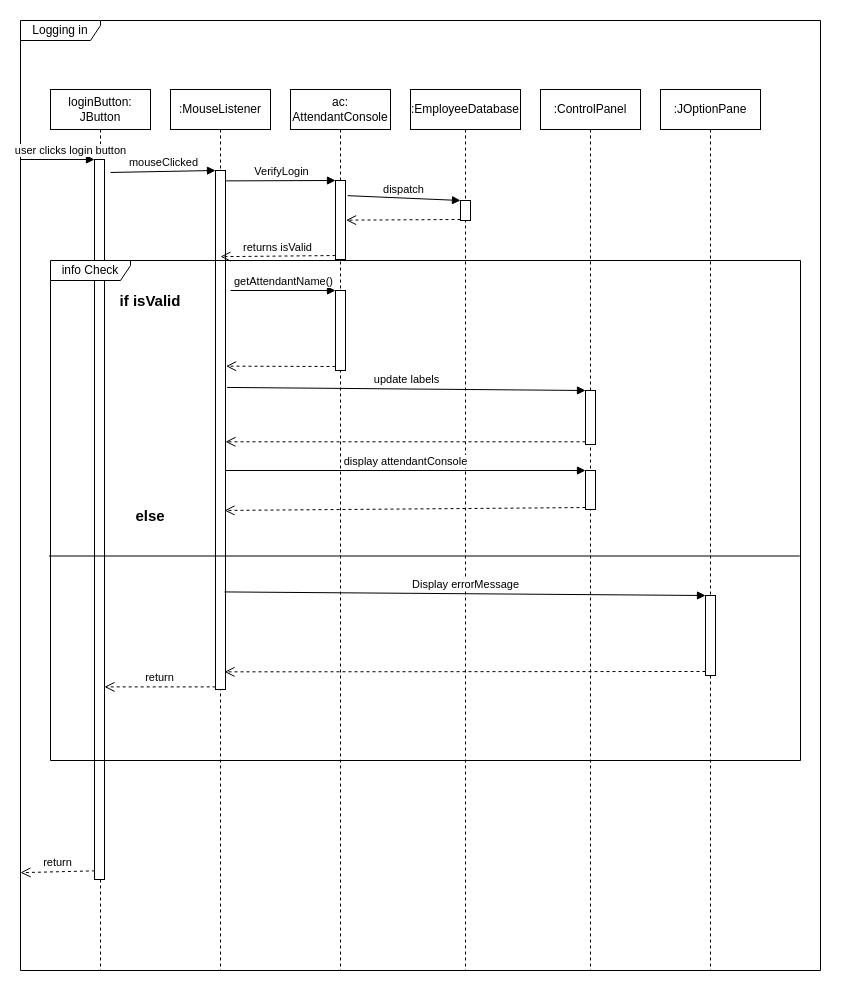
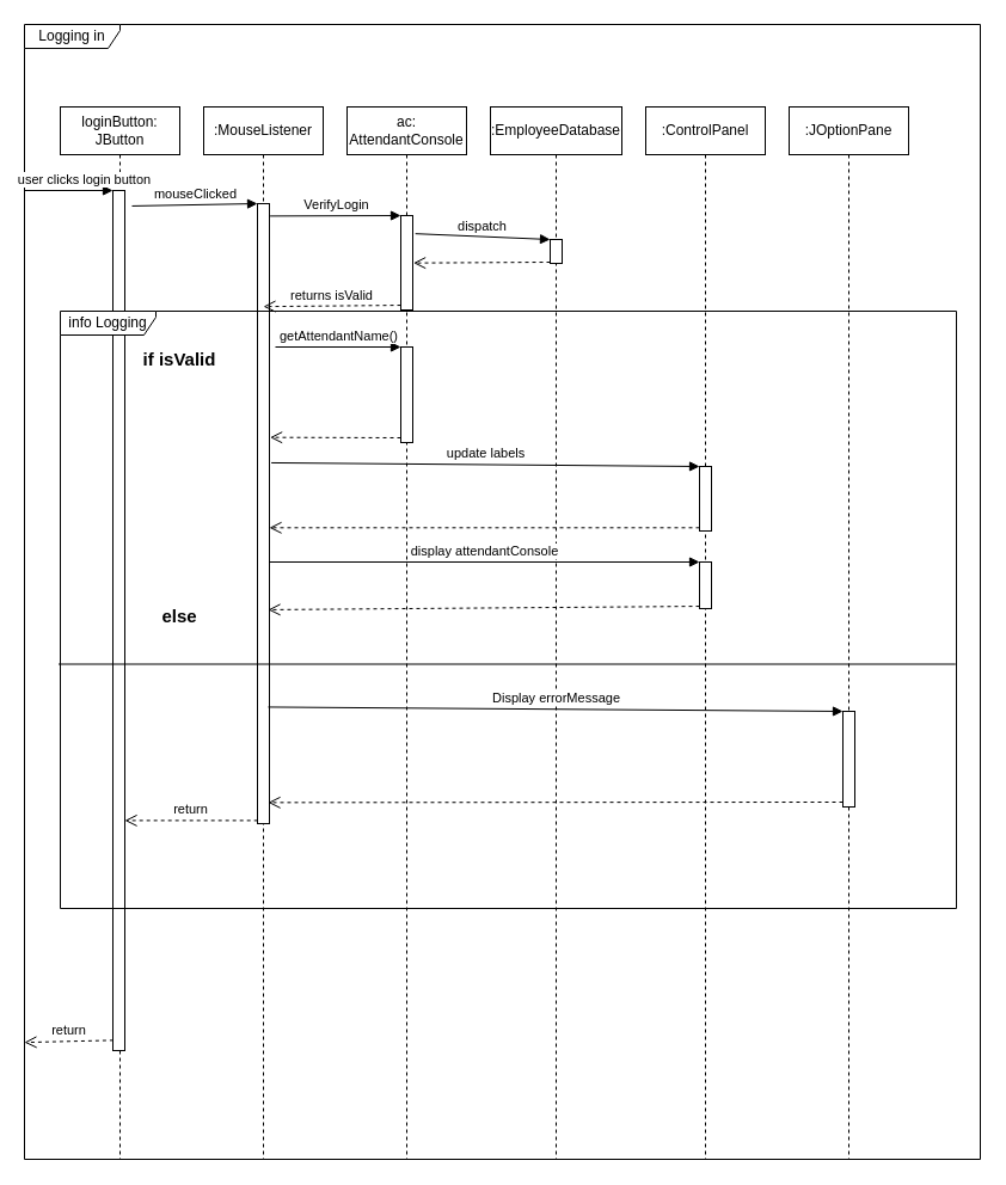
  <mxCell id="0" />
  <mxCell id="1" parent="0" />
  <mxCell id="2" value="Logging in" style="shape=umlFrame;whiteSpace=wrap;html=1;width=80;height=20;" parent="1" vertex="1"><mxGeometry x="20" y="20" width="800" height="950" as="geometry" /></mxCell>
  <mxCell id="3" value="loginButton: JButton" style="shape=umlLifeline;perimeter=lifelinePerimeter;whiteSpace=wrap;html=1;container=1;collapsible=0;recursiveResize=0;outlineConnect=0;" parent="1" vertex="1"><mxGeometry x="50" y="89" width="100" height="881" as="geometry" /></mxCell>
  <mxCell id="4" value="" style="html=1;points=[];perimeter=orthogonalPerimeter;" parent="3" vertex="1"><mxGeometry x="44" y="70" width="10" height="720" as="geometry" /></mxCell>
  <mxCell id="5" value=":MouseListener" style="shape=umlLifeline;perimeter=lifelinePerimeter;whiteSpace=wrap;html=1;container=1;collapsible=0;recursiveResize=0;outlineConnect=0;" parent="1" vertex="1"><mxGeometry x="170" y="89" width="100" height="881" as="geometry" /></mxCell>
  <mxCell id="6" value="" style="html=1;points=[];perimeter=orthogonalPerimeter;" parent="5" vertex="1"><mxGeometry x="45" y="81" width="10" height="519" as="geometry" /></mxCell>
  <mxCell id="7" value="ac: AttendantConsole" style="shape=umlLifeline;perimeter=lifelinePerimeter;whiteSpace=wrap;html=1;container=1;collapsible=0;recursiveResize=0;outlineConnect=0;" parent="1" vertex="1"><mxGeometry x="290" y="89" width="100" height="881" as="geometry" /></mxCell>
  <mxCell id="8" value="" style="html=1;points=[];perimeter=orthogonalPerimeter;" parent="7" vertex="1"><mxGeometry x="45" y="91" width="10" height="79" as="geometry" /></mxCell>
  <mxCell id="9" value="" style="html=1;points=[];perimeter=orthogonalPerimeter;fontSize=12;" parent="7" vertex="1"><mxGeometry x="45" y="201" width="10" height="80" as="geometry" /></mxCell>
  <mxCell id="10" value=":ControlPanel" style="shape=umlLifeline;perimeter=lifelinePerimeter;whiteSpace=wrap;html=1;container=1;collapsible=0;recursiveResize=0;outlineConnect=0;" parent="1" vertex="1"><mxGeometry x="540" y="89" width="100" height="881" as="geometry" /></mxCell>
  <mxCell id="11" value="" style="html=1;points=[];perimeter=orthogonalPerimeter;" vertex="1" parent="10"><mxGeometry x="45" y="301" width="10" height="54" as="geometry" /></mxCell>
  <mxCell id="12" value="" style="html=1;points=[];perimeter=orthogonalPerimeter;" vertex="1" parent="10"><mxGeometry x="45" y="381" width="10" height="39" as="geometry" /></mxCell>
  <mxCell id="13" value="return" style="html=1;verticalAlign=bottom;endArrow=open;dashed=1;endSize=8;exitX=0.04;exitY=0.988;entryX=0;entryY=0.897;entryDx=0;entryDy=0;entryPerimeter=0;exitDx=0;exitDy=0;exitPerimeter=0;" parent="1" source="4" target="2" edge="1"><mxGeometry relative="1" as="geometry"><mxPoint x="24" y="216" as="targetPoint" /></mxGeometry></mxCell>
  <mxCell id="14" value="user clicks login button" style="html=1;verticalAlign=bottom;endArrow=block;entryX=0;entryY=0;" parent="1" target="4" edge="1"><mxGeometry x="0.351" relative="1" as="geometry"><mxPoint x="20" y="159" as="sourcePoint" /><mxPoint as="offset" /></mxGeometry></mxCell>
  <mxCell id="15" value="mouseClicked" style="html=1;verticalAlign=bottom;endArrow=block;entryX=0;entryY=0;exitX=1.6;exitY=0.018;exitDx=0;exitDy=0;exitPerimeter=0;" parent="1" source="4" target="6" edge="1"><mxGeometry relative="1" as="geometry"><mxPoint x="145" y="170" as="sourcePoint" /></mxGeometry></mxCell>
  <mxCell id="16" value="return" style="html=1;verticalAlign=bottom;endArrow=open;dashed=1;endSize=8;exitX=0.02;exitY=0.995;exitDx=0;exitDy=0;exitPerimeter=0;" parent="1" source="6" target="4" edge="1"><mxGeometry relative="1" as="geometry"><mxPoint x="145" y="246" as="targetPoint" /></mxGeometry></mxCell>
  <mxCell id="17" value=":EmployeeDatabase" style="shape=umlLifeline;perimeter=lifelinePerimeter;whiteSpace=wrap;html=1;container=1;collapsible=0;recursiveResize=0;outlineConnect=0;" parent="1" vertex="1"><mxGeometry x="410" y="89" width="110" height="881" as="geometry" /></mxCell>
  <mxCell id="18" value="" style="html=1;points=[];perimeter=orthogonalPerimeter;" parent="17" vertex="1"><mxGeometry x="50" y="111" width="10" height="20" as="geometry" /></mxCell>
  <mxCell id="19" value="VerifyLogin" style="html=1;verticalAlign=bottom;endArrow=block;entryX=0;entryY=0;exitX=1.06;exitY=0.02;exitDx=0;exitDy=0;exitPerimeter=0;" parent="1" source="6" target="8" edge="1"><mxGeometry relative="1" as="geometry"><mxPoint x="265" y="180" as="sourcePoint" /></mxGeometry></mxCell>
  <mxCell id="20" value="returns isValid" style="html=1;verticalAlign=bottom;endArrow=open;dashed=1;endSize=8;exitX=0;exitY=0.95;entryX=0.5;entryY=0.166;entryDx=0;entryDy=0;entryPerimeter=0;" parent="1" source="8" target="6" edge="1"><mxGeometry relative="1" as="geometry"><mxPoint x="265" y="256" as="targetPoint" /></mxGeometry></mxCell>
  <mxCell id="21" value="dispatch" style="html=1;verticalAlign=bottom;endArrow=block;entryX=0;entryY=0;exitX=1.22;exitY=0.192;exitDx=0;exitDy=0;exitPerimeter=0;" parent="1" source="8" target="18" edge="1"><mxGeometry relative="1" as="geometry"><mxPoint x="390" y="180" as="sourcePoint" /></mxGeometry></mxCell>
  <mxCell id="22" value="" style="html=1;verticalAlign=bottom;endArrow=open;dashed=1;endSize=8;exitX=0;exitY=0.95;entryX=1.06;entryY=0.502;entryDx=0;entryDy=0;entryPerimeter=0;" parent="1" source="18" target="8" edge="1"><mxGeometry relative="1" as="geometry"><mxPoint x="390" y="256" as="targetPoint" /></mxGeometry></mxCell>
  <mxCell id="23" value="if isValid" style="text;html=1;strokeColor=none;fillColor=none;align=center;verticalAlign=middle;whiteSpace=wrap;rounded=0;fontStyle=1;fontSize=15;" parent="1" vertex="1"><mxGeometry x="110" y="290" width="80" height="20" as="geometry" /></mxCell>
  <mxCell id="24" style="edgeStyle=orthogonalEdgeStyle;rounded=0;orthogonalLoop=1;jettySize=auto;html=1;exitX=0;exitY=0;exitDx=0;exitDy=0;" parent="1" edge="1"><mxGeometry relative="1" as="geometry"><mxPoint x="180" y="464.5" as="sourcePoint" /><mxPoint x="180" y="464.5" as="targetPoint" /></mxGeometry></mxCell>
  <mxCell id="25" value="" style="endArrow=none;html=1;exitX=-0.002;exitY=0.591;exitDx=0;exitDy=0;exitPerimeter=0;entryX=0.999;entryY=0.591;entryDx=0;entryDy=0;entryPerimeter=0;" parent="1" source="37" target="37" edge="1"><mxGeometry width="50" height="50" relative="1" as="geometry"><mxPoint x="400" y="490" as="sourcePoint" /><mxPoint x="450" y="440" as="targetPoint" /></mxGeometry></mxCell>
  <mxCell id="26" value="else" style="text;html=1;strokeColor=none;fillColor=none;align=center;verticalAlign=middle;whiteSpace=wrap;rounded=0;fontStyle=1;fontSize=15;" parent="1" vertex="1"><mxGeometry x="110" y="504.5" width="80" height="20" as="geometry" /></mxCell>
  <mxCell id="27" value="getAttendantName()" style="html=1;verticalAlign=bottom;endArrow=block;entryX=0;entryY=0;fontSize=11;" parent="1" target="9" edge="1"><mxGeometry relative="1" as="geometry"><mxPoint x="230" y="290" as="sourcePoint" /></mxGeometry></mxCell>
  <mxCell id="28" value="" style="html=1;verticalAlign=bottom;endArrow=open;dashed=1;endSize=8;exitX=0;exitY=0.95;fontSize=11;entryX=1.06;entryY=0.377;entryDx=0;entryDy=0;entryPerimeter=0;" parent="1" source="9" target="6" edge="1"><mxGeometry relative="1" as="geometry"><mxPoint x="265" y="366" as="targetPoint" /></mxGeometry></mxCell>
  <mxCell id="29" value="update labels" style="html=1;verticalAlign=bottom;endArrow=block;entryX=0;entryY=0;exitX=1.16;exitY=0.418;exitDx=0;exitDy=0;exitPerimeter=0;" edge="1" target="11" parent="1" source="6"><mxGeometry relative="1" as="geometry"><mxPoint x="515" y="390" as="sourcePoint" /></mxGeometry></mxCell>
  <mxCell id="30" value="" style="html=1;verticalAlign=bottom;endArrow=open;dashed=1;endSize=8;exitX=0;exitY=0.95;" edge="1" source="11" parent="1" target="6"><mxGeometry relative="1" as="geometry"><mxPoint x="515" y="466" as="targetPoint" /></mxGeometry></mxCell>
  <mxCell id="31" value=":JOptionPane" style="shape=umlLifeline;perimeter=lifelinePerimeter;whiteSpace=wrap;html=1;container=1;collapsible=0;recursiveResize=0;outlineConnect=0;" vertex="1" parent="1"><mxGeometry x="660" y="89" width="100" height="881" as="geometry" /></mxCell>
  <mxCell id="32" value="" style="html=1;points=[];perimeter=orthogonalPerimeter;" vertex="1" parent="31"><mxGeometry x="45" y="506" width="10" height="80" as="geometry" /></mxCell>
  <mxCell id="33" value="display attendantConsole" style="html=1;verticalAlign=bottom;endArrow=block;entryX=0;entryY=0;" edge="1" target="12" parent="1" source="6"><mxGeometry relative="1" as="geometry"><mxPoint x="515" y="470" as="sourcePoint" /></mxGeometry></mxCell>
  <mxCell id="34" value="" style="html=1;verticalAlign=bottom;endArrow=open;dashed=1;endSize=8;exitX=0;exitY=0.95;entryX=0.9;entryY=0.655;entryDx=0;entryDy=0;entryPerimeter=0;" edge="1" source="12" parent="1" target="6"><mxGeometry relative="1" as="geometry"><mxPoint x="515" y="546" as="targetPoint" /></mxGeometry></mxCell>
  <mxCell id="35" value="Display errorMessage" style="html=1;verticalAlign=bottom;endArrow=block;entryX=0;entryY=0;exitX=0.9;exitY=0.812;exitDx=0;exitDy=0;exitPerimeter=0;" edge="1" target="32" parent="1" source="6"><mxGeometry relative="1" as="geometry"><mxPoint x="635" y="561" as="sourcePoint" /></mxGeometry></mxCell>
  <mxCell id="36" value="" style="html=1;verticalAlign=bottom;endArrow=open;dashed=1;endSize=8;exitX=0;exitY=0.95;entryX=0.9;entryY=0.966;entryDx=0;entryDy=0;entryPerimeter=0;" edge="1" source="32" parent="1" target="6"><mxGeometry relative="1" as="geometry"><mxPoint x="635" y="637" as="targetPoint" /></mxGeometry></mxCell>
- <mxCell id="37" value="info Check" style="shape=umlFrame;whiteSpace=wrap;html=1;width=80;height=20;" parent="1" vertex="1"><mxGeometry x="50" y="260" width="750" height="500" as="geometry" /></mxCell>
+ <mxCell id="37" value="info Logging" style="shape=umlFrame;whiteSpace=wrap;html=1;width=80;height=20;" parent="1" vertex="1"><mxGeometry x="50" y="260" width="750" height="500" as="geometry" /></mxCell>
